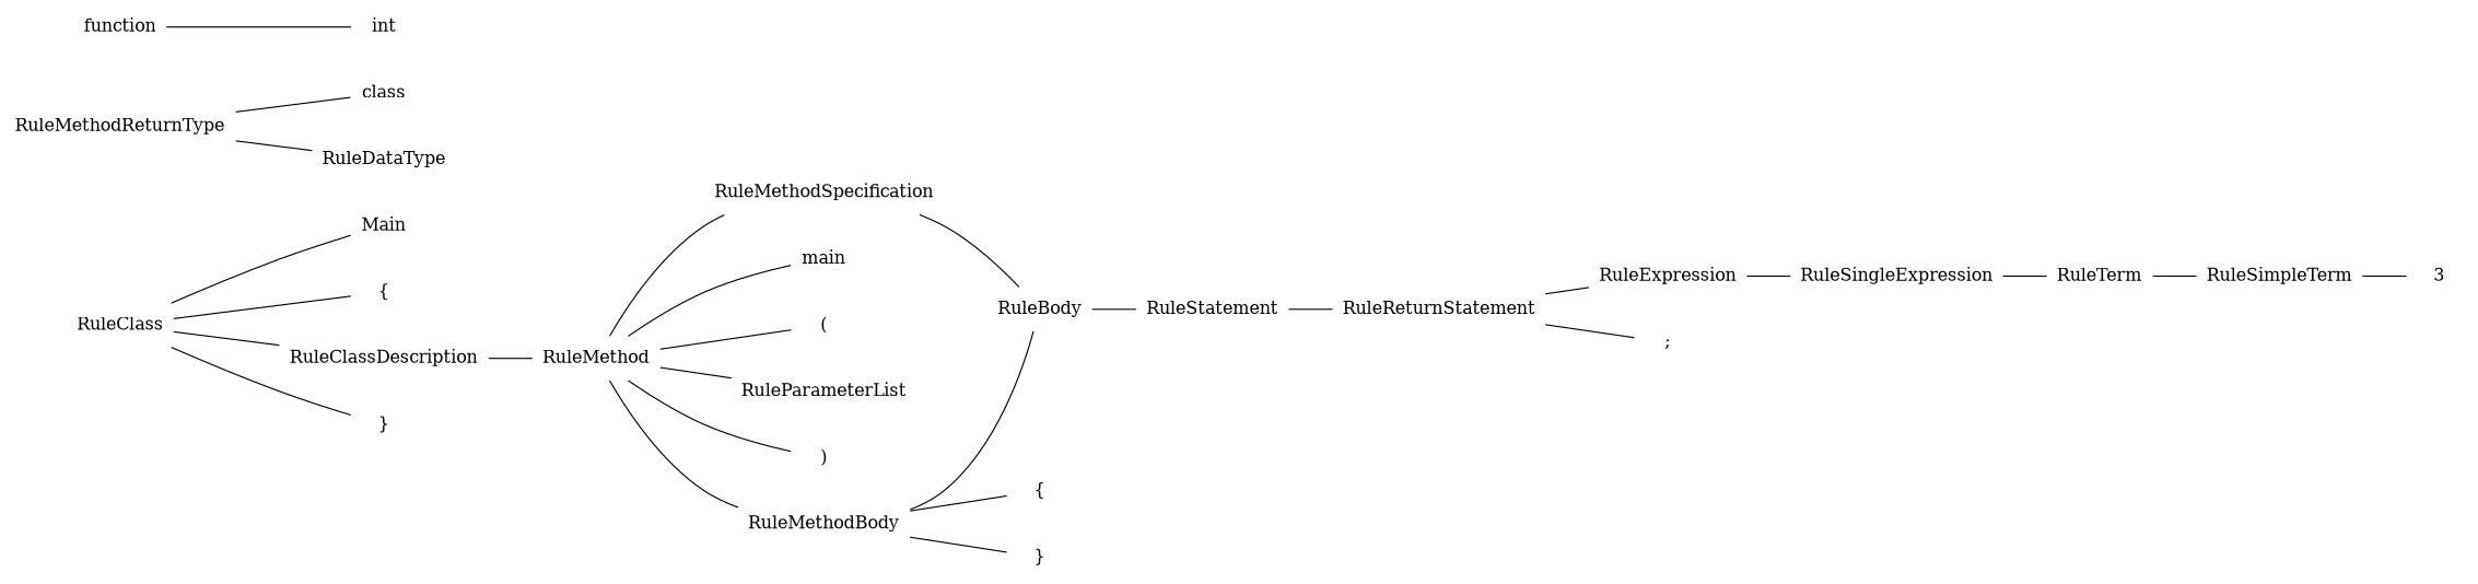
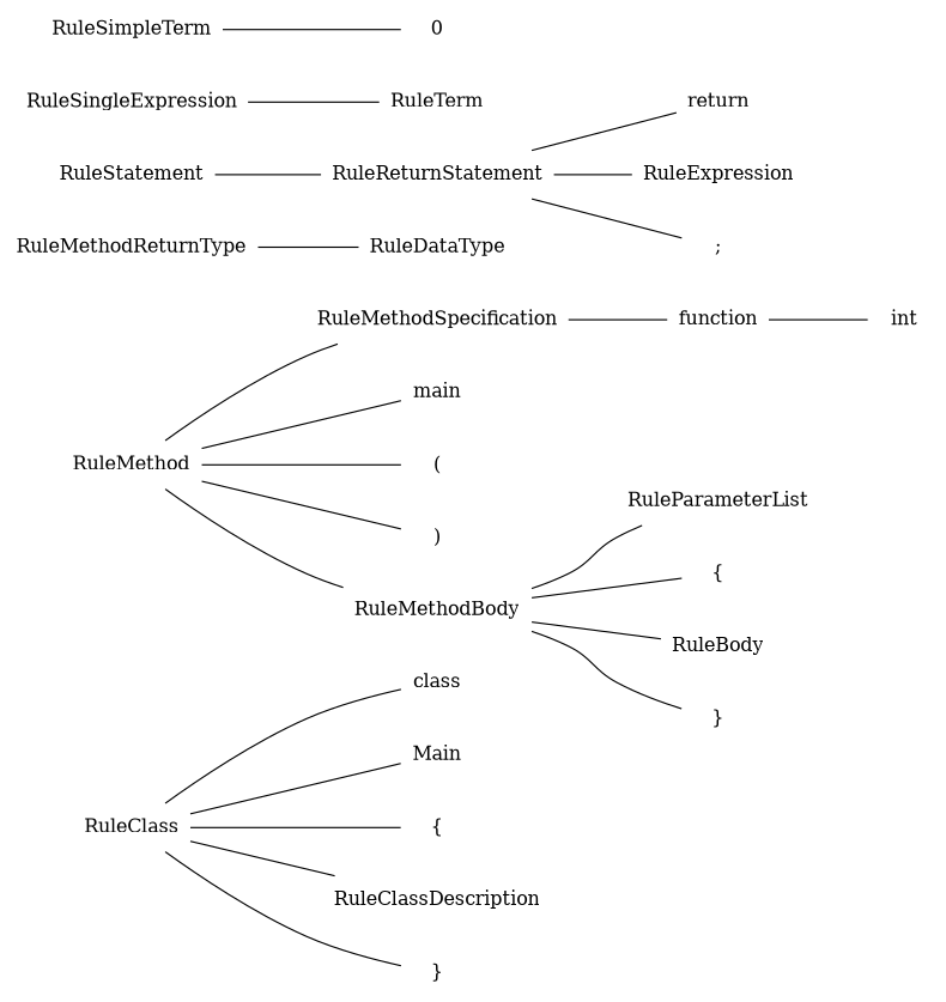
  digraph {
    rankdir=LR
    node [shape=none]
    edge [arrowhead=none]
    n1 [label=RuleClass]
    n2 [label=class]
    n3 [label=Main]
    n4 [label="{"]
    n5 [label=RuleClassDescription]
    n6 [label="}"]
    n7 [label=RuleMethod]
    n8 [label=RuleMethodSpecification]
    n9 [label=main]
    n10 [label="("]
    n11 [label=RuleParameterList]
    n12 [label=")"]
    n13 [label=RuleMethodBody]
    n14 [label=function]
    n15 [label=RuleMethodReturnType]
    n16 [label=RuleDataType]
    n17 [label="{"]
    n18 [label=RuleBody]
    n19 [label="}"]
    n20 [label=int]
    n21 [label=RuleStatement]
    n22 [label=RuleReturnStatement]
+   n23 [label=return]
    n24 [label=RuleExpression]
    n25 [label=";"]
    n26 [label=RuleSingleExpression]
    n27 [label=RuleTerm]
    n28 [label=RuleSimpleTerm]
-   n29 [label=3]
-   n15 -> n2
+   n29 [label=0]
+   n1 -> n2
    n1 -> n3
    n1 -> n4
    n1 -> n5
    n1 -> n6
-   n5 -> n7
    n7 -> n8
    n7 -> n9
    n7 -> n10
-   n7 -> n11
+   n13 -> n11
    n7 -> n12
    n7 -> n13
-   n8 -> n18
+   n8 -> n14
    n13 -> n17
    n13 -> n18
    n13 -> n19
    n14 -> n20
    n15 -> n16
-   n18 -> n21
    n21 -> n22
+   n22 -> n23
    n22 -> n24
    n22 -> n25
-   n24 -> n26
    n26 -> n27
-   n27 -> n28
    n28 -> n29
  }
